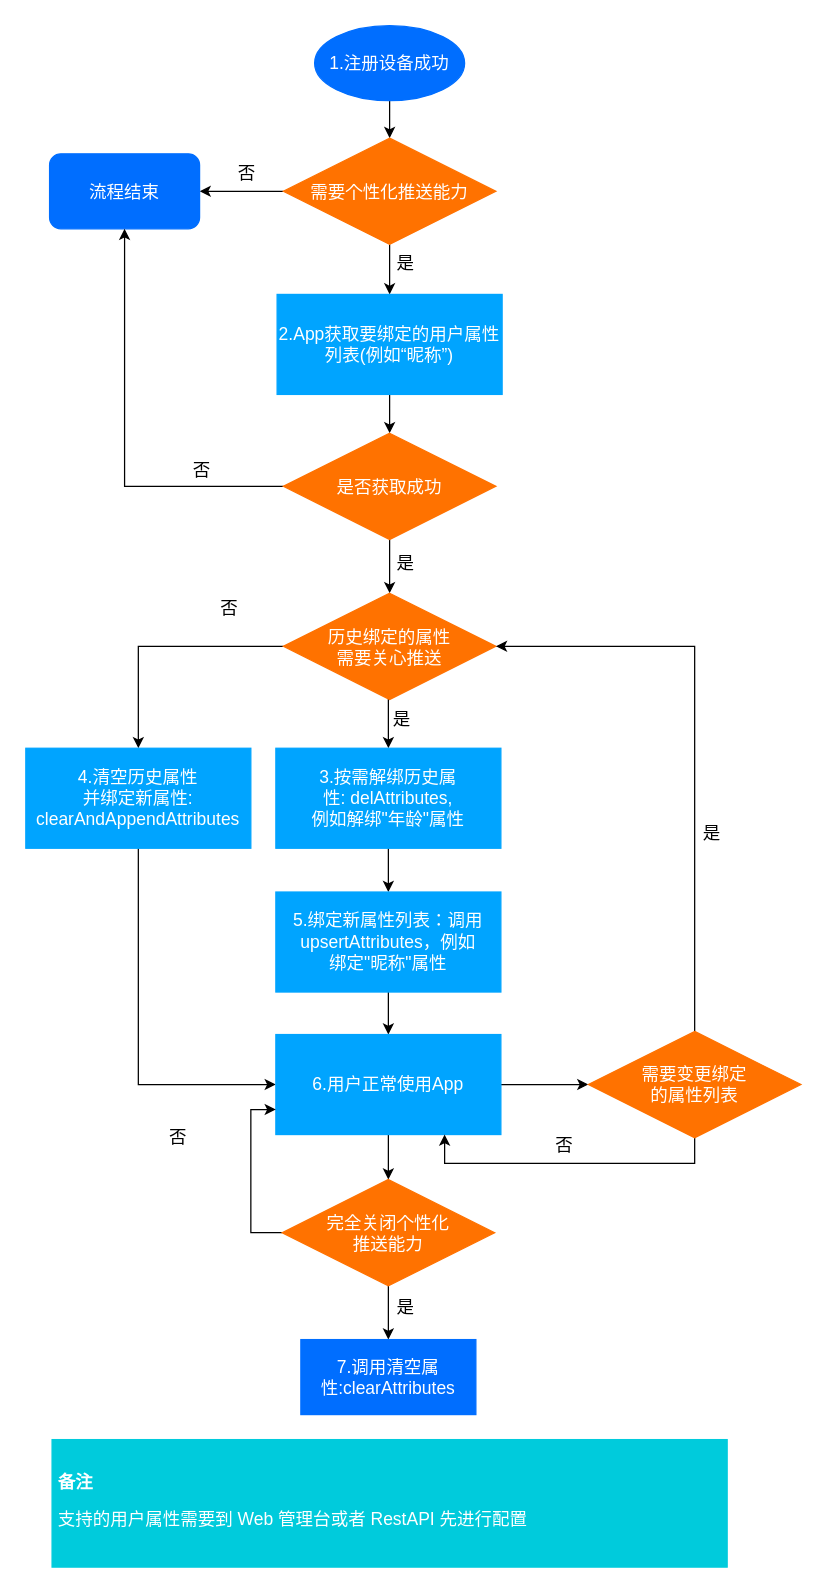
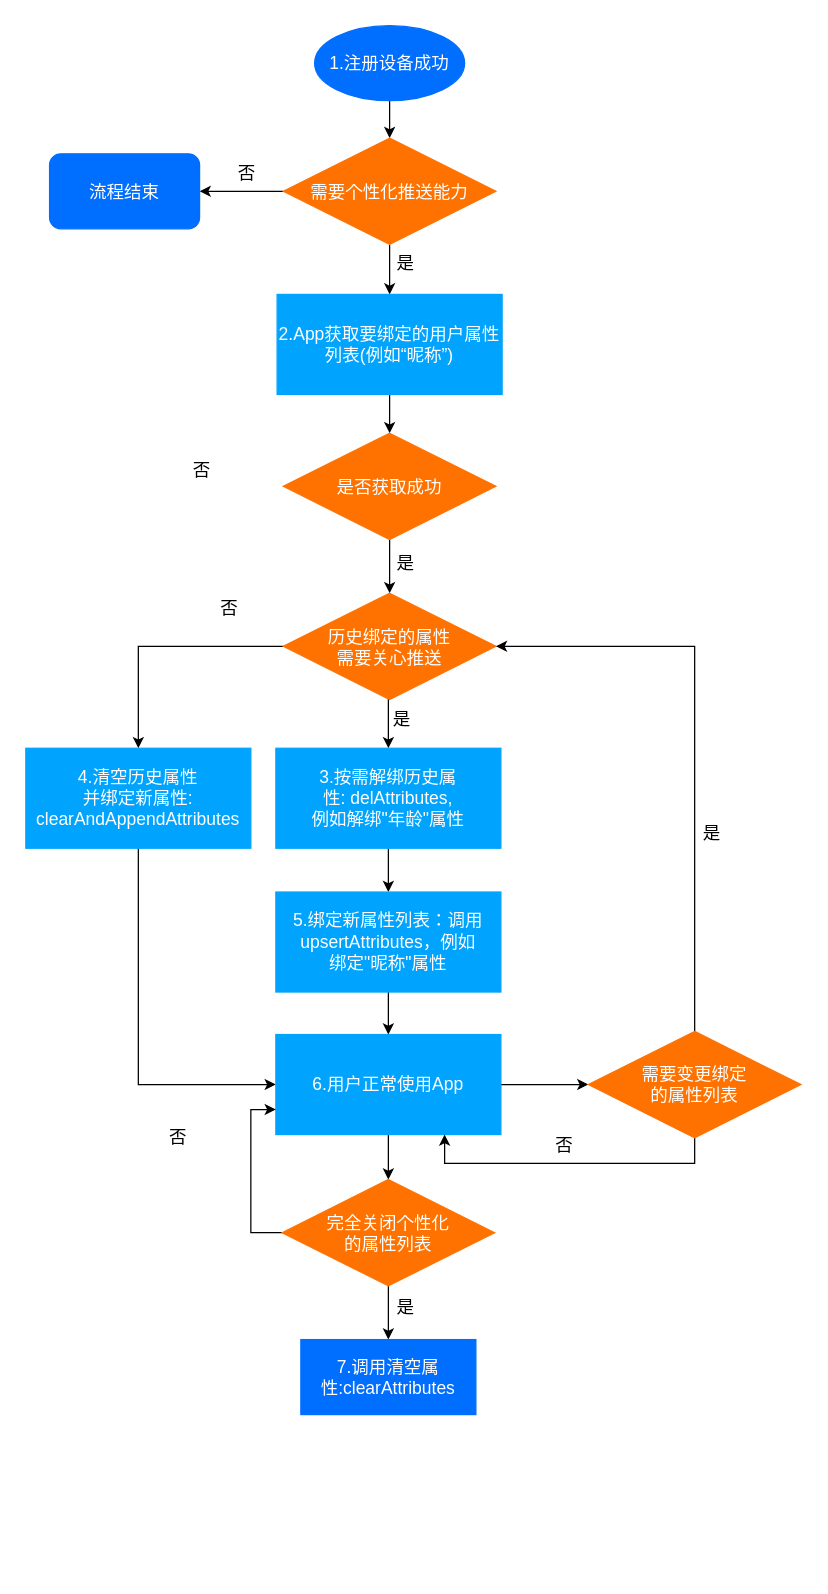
  <mxCell id="0" />
  <mxCell id="1" parent="0" />
  <mxCell id="2" style="edgeStyle=orthogonalEdgeStyle;rounded=0;orthogonalLoop=1;jettySize=auto;html=1;entryX=0.5;entryY=0;entryDx=0;entryDy=0;fontSize=14;fontColor=#FFFFFF;" edge="1" parent="1" source="3" target="7"><mxGeometry relative="1" as="geometry" /></mxCell>
  <mxCell id="3" value="&lt;font face=&quot;helvetica&quot; style=&quot;font-size: 14px;&quot;&gt;1.注册设备成功&lt;/font&gt;" style="ellipse;whiteSpace=wrap;html=1;fillColor=#006EFF;strokeColor=#006EFF;fontColor=#FFFFFF;fontSize=14;" parent="1" vertex="1"><mxGeometry x="251" y="20" width="120" height="60" as="geometry" /></mxCell>
  <mxCell id="4" value="是" style="text;html=1;strokeColor=none;fillColor=none;align=center;verticalAlign=middle;whiteSpace=wrap;rounded=0;fontSize=14;" parent="1" vertex="1"><mxGeometry x="312" y="198" width="24" height="24" as="geometry" /></mxCell>
  <mxCell id="5" style="edgeStyle=orthogonalEdgeStyle;rounded=0;orthogonalLoop=1;jettySize=auto;html=1;exitX=0;exitY=0.5;exitDx=0;exitDy=0;entryX=1;entryY=0.5;entryDx=0;entryDy=0;fontSize=14;" parent="1" source="7" target="8" edge="1"><mxGeometry relative="1" as="geometry" /></mxCell>
  <mxCell id="6" style="edgeStyle=orthogonalEdgeStyle;rounded=0;orthogonalLoop=1;jettySize=auto;html=1;entryX=0.5;entryY=0;entryDx=0;entryDy=0;fontSize=14;fontColor=#FFFFFF;" edge="1" parent="1" source="7" target="11"><mxGeometry relative="1" as="geometry" /></mxCell>
  <mxCell id="7" value="需要个性化推送能力" style="rhombus;whiteSpace=wrap;html=1;fillColor=#FF7200;strokeColor=#FF7200;fontColor=#FFFFFF;fontSize=14;" parent="1" vertex="1"><mxGeometry x="226" y="110" width="170" height="85" as="geometry" /></mxCell>
  <mxCell id="8" value="&lt;font face=&quot;helvetica&quot; style=&quot;font-size: 14px;&quot;&gt;流程结束&lt;br style=&quot;font-size: 14px;&quot;&gt;&lt;/font&gt;" style="rounded=1;whiteSpace=wrap;html=1;fillColor=#006EFF;strokeColor=#006EFF;fontColor=#FFFFFF;fontSize=14;" parent="1" vertex="1"><mxGeometry x="39" y="122.5" width="120" height="60" as="geometry" /></mxCell>
  <mxCell id="9" value="否" style="text;html=1;strokeColor=none;fillColor=none;align=center;verticalAlign=middle;whiteSpace=wrap;rounded=0;fontSize=14;" parent="1" vertex="1"><mxGeometry x="185" y="126" width="24" height="24" as="geometry" /></mxCell>
  <mxCell id="10" style="edgeStyle=orthogonalEdgeStyle;rounded=0;orthogonalLoop=1;jettySize=auto;html=1;entryX=0.5;entryY=0;entryDx=0;entryDy=0;fontSize=14;fontColor=#FFFFFF;" edge="1" parent="1" source="11" target="14"><mxGeometry relative="1" as="geometry" /></mxCell>
  <mxCell id="11" value="&lt;font face=&quot;helvetica&quot; style=&quot;font-size: 14px;&quot;&gt;2.App获取要绑定的用户属性列表(例如“昵称”)&lt;/font&gt;" style="rounded=0;whiteSpace=wrap;html=1;fillColor=#00A4FF;strokeColor=#00A4FF;fontColor=#FFFFFF;fontSize=14;" parent="1" vertex="1"><mxGeometry x="221" y="235" width="180" height="80" as="geometry" /></mxCell>
- <mxCell id="12" style="edgeStyle=orthogonalEdgeStyle;rounded=0;orthogonalLoop=1;jettySize=auto;html=1;exitX=0;exitY=0.5;exitDx=0;exitDy=0;entryX=0.5;entryY=1;entryDx=0;entryDy=0;fontSize=14;" parent="1" source="14" target="8" edge="1"><mxGeometry relative="1" as="geometry"><mxPoint x="169" y="330" as="targetPoint" /></mxGeometry></mxCell>
  <mxCell id="13" style="edgeStyle=orthogonalEdgeStyle;rounded=0;orthogonalLoop=1;jettySize=auto;html=1;exitX=0.5;exitY=1;exitDx=0;exitDy=0;entryX=0.5;entryY=0;entryDx=0;entryDy=0;fontSize=14;" parent="1" source="14" target="18" edge="1"><mxGeometry relative="1" as="geometry" /></mxCell>
  <mxCell id="14" value="是否获取成功" style="rhombus;whiteSpace=wrap;html=1;fillColor=#FF7200;strokeColor=#FF7200;fontColor=#FFFFFF;fontSize=14;" parent="1" vertex="1"><mxGeometry x="226" y="346" width="170" height="85" as="geometry" /></mxCell>
  <mxCell id="15" value="否" style="text;html=1;strokeColor=none;fillColor=none;align=center;verticalAlign=middle;whiteSpace=wrap;rounded=0;fontSize=14;" parent="1" vertex="1"><mxGeometry x="149" y="364" width="24" height="24" as="geometry" /></mxCell>
  <mxCell id="16" style="edgeStyle=orthogonalEdgeStyle;rounded=0;orthogonalLoop=1;jettySize=auto;html=1;exitX=0.5;exitY=1;exitDx=0;exitDy=0;entryX=0.5;entryY=0;entryDx=0;entryDy=0;fontSize=14;" parent="1" source="18" target="21" edge="1"><mxGeometry relative="1" as="geometry" /></mxCell>
  <mxCell id="17" style="edgeStyle=orthogonalEdgeStyle;rounded=0;orthogonalLoop=1;jettySize=auto;html=1;exitX=0;exitY=0.5;exitDx=0;exitDy=0;entryX=0.5;entryY=0;entryDx=0;entryDy=0;fontSize=14;" parent="1" source="18" target="26" edge="1"><mxGeometry relative="1" as="geometry" /></mxCell>
  <mxCell id="18" value="历史绑定的属性&lt;br&gt;需要关心推送" style="rhombus;whiteSpace=wrap;html=1;fillColor=#FF7200;strokeColor=#FF7200;fontColor=#FFFFFF;fontSize=14;" parent="1" vertex="1"><mxGeometry x="226" y="474" width="170" height="85" as="geometry" /></mxCell>
  <mxCell id="19" value="是" style="text;html=1;strokeColor=none;fillColor=none;align=center;verticalAlign=middle;whiteSpace=wrap;rounded=0;fontSize=14;" parent="1" vertex="1"><mxGeometry x="312" y="438" width="24" height="24" as="geometry" /></mxCell>
  <mxCell id="20" style="edgeStyle=orthogonalEdgeStyle;rounded=0;orthogonalLoop=1;jettySize=auto;html=1;exitX=0.5;exitY=1;exitDx=0;exitDy=0;entryX=0.5;entryY=0;entryDx=0;entryDy=0;fontSize=14;" parent="1" source="21" target="23" edge="1"><mxGeometry relative="1" as="geometry" /></mxCell>
  <mxCell id="21" value="&lt;font style=&quot;font-size: 14px&quot;&gt;&lt;font face=&quot;helvetica&quot; style=&quot;font-size: 14px&quot;&gt;3.按需解绑历史属&lt;br&gt;性:&amp;nbsp;&lt;/font&gt;&lt;span style=&quot;font-family: &amp;#34;helvetica&amp;#34; ; font-size: 14px&quot;&gt;del&lt;/span&gt;&lt;font face=&quot;helvetica&quot; style=&quot;font-size: 14px&quot;&gt;Attributes, &lt;br&gt;例如解绑&quot;年龄&quot;属性&lt;/font&gt;&lt;/font&gt;" style="rounded=0;whiteSpace=wrap;html=1;fillColor=#00A4FF;strokeColor=#00A4FF;fontColor=#FFFFFF;fontSize=14;" parent="1" vertex="1"><mxGeometry x="220" y="598" width="180" height="80" as="geometry" /></mxCell>
  <mxCell id="22" style="edgeStyle=orthogonalEdgeStyle;rounded=0;orthogonalLoop=1;jettySize=auto;html=1;entryX=0.5;entryY=0;entryDx=0;entryDy=0;fontSize=14;fontColor=#FFFFFF;" edge="1" parent="1" source="23" target="30"><mxGeometry relative="1" as="geometry" /></mxCell>
  <mxCell id="23" value="&lt;font face=&quot;helvetica&quot; style=&quot;font-size: 14px&quot;&gt;5.绑定新属性列表：调用&lt;br&gt;upsertAttributes，例如&lt;br&gt;绑定&quot;昵称&quot;属性&lt;/font&gt;" style="rounded=0;whiteSpace=wrap;html=1;align=center;fillColor=#00A4FF;strokeColor=#00A4FF;fontColor=#FFFFFF;fontSize=14;" parent="1" vertex="1"><mxGeometry x="220" y="713" width="180" height="80" as="geometry" /></mxCell>
  <mxCell id="24" value="是" style="text;html=1;strokeColor=none;fillColor=none;align=center;verticalAlign=middle;whiteSpace=wrap;rounded=0;fontSize=14;" parent="1" vertex="1"><mxGeometry x="309" y="563" width="24" height="24" as="geometry" /></mxCell>
  <mxCell id="25" style="edgeStyle=orthogonalEdgeStyle;rounded=0;orthogonalLoop=1;jettySize=auto;html=1;exitX=0.5;exitY=1;exitDx=0;exitDy=0;entryX=0;entryY=0.5;entryDx=0;entryDy=0;fontSize=14;" parent="1" source="26" target="30" edge="1"><mxGeometry relative="1" as="geometry" /></mxCell>
  <mxCell id="26" value="&lt;font face=&quot;helvetica&quot; style=&quot;font-size: 14px&quot;&gt;4.清空历史属性&lt;br&gt;并绑定新属性:&lt;br&gt;clearAndAppendAttributes&lt;/font&gt;" style="rounded=0;whiteSpace=wrap;html=1;align=center;fillColor=#00A4FF;strokeColor=#00A4FF;fontColor=#FFFFFF;fontSize=14;" parent="1" vertex="1"><mxGeometry x="20" y="598" width="180" height="80" as="geometry" /></mxCell>
  <mxCell id="27" value="否" style="text;html=1;strokeColor=none;fillColor=none;align=center;verticalAlign=middle;whiteSpace=wrap;rounded=0;fontSize=14;" parent="1" vertex="1"><mxGeometry x="171" y="474" width="24" height="24" as="geometry" /></mxCell>
  <mxCell id="28" style="edgeStyle=orthogonalEdgeStyle;rounded=0;orthogonalLoop=1;jettySize=auto;html=1;exitX=1;exitY=0.5;exitDx=0;exitDy=0;entryX=0;entryY=0.5;entryDx=0;entryDy=0;fontSize=14;" parent="1" source="30" target="33" edge="1"><mxGeometry relative="1" as="geometry" /></mxCell>
  <mxCell id="29" style="edgeStyle=orthogonalEdgeStyle;rounded=0;orthogonalLoop=1;jettySize=auto;html=1;entryX=0.5;entryY=0;entryDx=0;entryDy=0;fontSize=14;fontColor=#FFFFFF;" edge="1" parent="1" source="30" target="38"><mxGeometry relative="1" as="geometry" /></mxCell>
  <mxCell id="30" value="&lt;font face=&quot;helvetica&quot; style=&quot;font-size: 14px;&quot;&gt;6.用户正常使用App&lt;br style=&quot;font-size: 14px;&quot;&gt;&lt;/font&gt;" style="rounded=0;whiteSpace=wrap;html=1;fillColor=#00A4FF;strokeColor=#00A4FF;fontColor=#FFFFFF;fontSize=14;" parent="1" vertex="1"><mxGeometry x="220" y="827" width="180" height="80" as="geometry" /></mxCell>
  <mxCell id="31" style="edgeStyle=orthogonalEdgeStyle;rounded=0;orthogonalLoop=1;jettySize=auto;html=1;exitX=0.5;exitY=0;exitDx=0;exitDy=0;entryX=1;entryY=0.5;entryDx=0;entryDy=0;fontSize=14;" parent="1" source="33" target="18" edge="1"><mxGeometry relative="1" as="geometry" /></mxCell>
  <mxCell id="32" style="edgeStyle=orthogonalEdgeStyle;rounded=0;orthogonalLoop=1;jettySize=auto;html=1;entryX=0.75;entryY=1;entryDx=0;entryDy=0;fontSize=14;fontColor=#FFFFFF;" edge="1" parent="1" source="33" target="30"><mxGeometry relative="1" as="geometry"><Array as="points"><mxPoint x="555" y="930" /><mxPoint x="355" y="930" /></Array></mxGeometry></mxCell>
  <mxCell id="33" value="需要变更绑定&lt;br&gt;的属性列表" style="rhombus;whiteSpace=wrap;html=1;fillColor=#FF7200;strokeColor=#FF7200;fontColor=#FFFFFF;fontSize=14;" parent="1" vertex="1"><mxGeometry x="470" y="824.5" width="170" height="85" as="geometry" /></mxCell>
  <mxCell id="34" value="是" style="text;html=1;strokeColor=none;fillColor=none;align=center;verticalAlign=middle;whiteSpace=wrap;rounded=0;fontSize=14;" parent="1" vertex="1"><mxGeometry x="557" y="654" width="24" height="24" as="geometry" /></mxCell>
  <mxCell id="35" value="否" style="text;html=1;strokeColor=none;fillColor=none;align=center;verticalAlign=middle;whiteSpace=wrap;rounded=0;fontSize=14;" parent="1" vertex="1"><mxGeometry x="439" y="904" width="24" height="24" as="geometry" /></mxCell>
  <mxCell id="36" style="edgeStyle=orthogonalEdgeStyle;rounded=0;orthogonalLoop=1;jettySize=auto;html=1;exitX=0;exitY=0.5;exitDx=0;exitDy=0;entryX=0;entryY=0.75;entryDx=0;entryDy=0;fontSize=14;" parent="1" source="38" target="30" edge="1"><mxGeometry relative="1" as="geometry" /></mxCell>
  <mxCell id="37" style="edgeStyle=orthogonalEdgeStyle;rounded=0;orthogonalLoop=1;jettySize=auto;html=1;entryX=0.5;entryY=0;entryDx=0;entryDy=0;fontSize=14;fontColor=#FFFFFF;" edge="1" parent="1" source="38" target="39"><mxGeometry relative="1" as="geometry" /></mxCell>
- <mxCell id="38" value="完全关闭个性化&lt;br&gt;推送能力" style="rhombus;whiteSpace=wrap;html=1;fillColor=#FF7200;strokeColor=#FF7200;fontColor=#FFFFFF;fontSize=14;" parent="1" vertex="1"><mxGeometry x="225" y="943" width="170" height="85" as="geometry" /></mxCell>
+ <mxCell id="38" value="完全关闭个性化&lt;br&gt;的属性列表" style="rhombus;whiteSpace=wrap;html=1;fillColor=#FF7200;strokeColor=#FF7200;fontColor=#FFFFFF;fontSize=14;" parent="1" vertex="1"><mxGeometry x="225" y="943" width="170" height="85" as="geometry" /></mxCell>
  <mxCell id="39" value="&lt;font face=&quot;helvetica&quot; style=&quot;font-size: 14px;&quot;&gt;&lt;font style=&quot;font-size: 14px;&quot;&gt;7.调用清空属性:clearAttributes&lt;/font&gt;&lt;br style=&quot;font-size: 14px;&quot;&gt;&lt;/font&gt;" style="whiteSpace=wrap;html=1;fillColor=#006EFF;strokeColor=#006EFF;fontColor=#FFFFFF;fontSize=14;rounded=0;" parent="1" vertex="1"><mxGeometry x="240" y="1071" width="140" height="60" as="geometry" /></mxCell>
  <mxCell id="40" value="是" style="text;html=1;strokeColor=none;fillColor=none;align=center;verticalAlign=middle;whiteSpace=wrap;rounded=0;fontSize=14;" parent="1" vertex="1"><mxGeometry x="312" y="1033" width="24" height="24" as="geometry" /></mxCell>
  <mxCell id="41" value="否" style="text;html=1;strokeColor=none;fillColor=none;align=center;verticalAlign=middle;whiteSpace=wrap;rounded=0;fontSize=14;" parent="1" vertex="1"><mxGeometry x="130" y="897" width="24" height="24" as="geometry" /></mxCell>
- <mxCell id="42" value="&lt;h1 style=&quot;font-size: 14px&quot;&gt;&lt;br&gt;&lt;/h1&gt;&lt;h1 style=&quot;font-size: 14px&quot;&gt;备注&lt;/h1&gt;&lt;p style=&quot;font-size: 14px&quot;&gt;&lt;span style=&quot;text-align: center; font-size: 14px;&quot;&gt;支持的用户属性需要到 Web 管理台或者 RestAPI 先进行配置&lt;/span&gt;&lt;br style=&quot;font-size: 14px&quot;&gt;&lt;/p&gt;" style="text;html=1;spacing=5;spacingTop=-20;whiteSpace=wrap;overflow=hidden;rounded=0;fontSize=14;fillColor=#00CBDC;strokeColor=#00CBDC;fontColor=#FFFFFF;" parent="1" vertex="1"><mxGeometry x="41" y="1151" width="540" height="102" as="geometry" /></mxCell>
